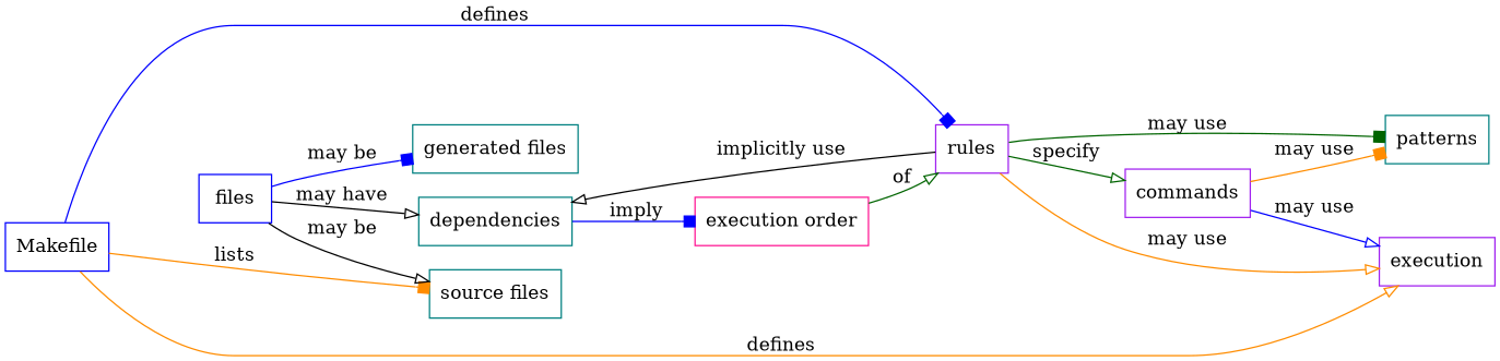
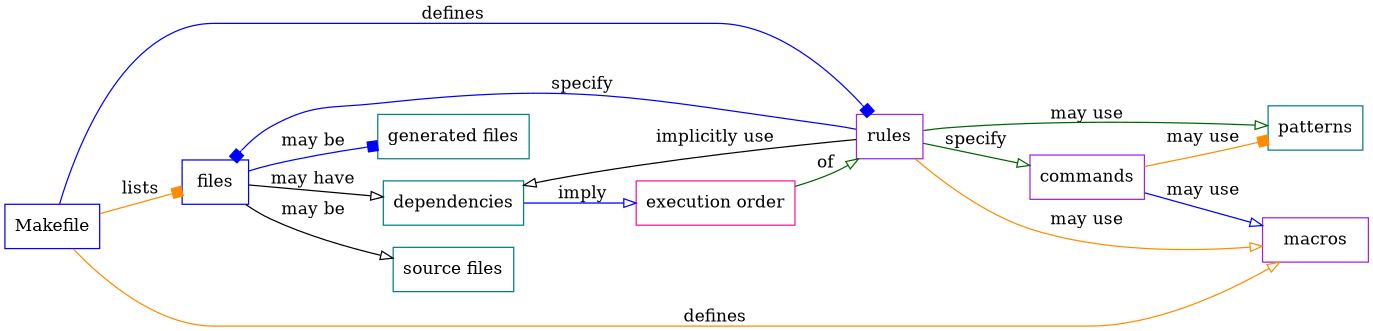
  digraph {
    rankdir=LR
    node [color=teal shape=rectangle]
    edge [arrowhead=onormal color=blue]
    Makefile [color=blue]
    files [color=blue]
    rules [color=purple]
-   macros [color=purple label=execution]
+   macros [color=purple]
    dependencies
    "source files"
    "generated files"
    patterns
    commands [color=purple]
    "execution order" [color=deeppink]
-   Makefile -> "source files" [arrowhead=box color=darkorange label=lists]
+   Makefile -> files [arrowhead=box color=darkorange label=lists]
    Makefile -> rules [arrowhead=box label=defines]
    Makefile -> macros [color=darkorange label=defines]
    files -> dependencies [color=black label="may have"]
    files -> "source files" [color=black label="may be"]
    files -> "generated files" [arrowhead=box label="may be"]
+   rules -> files [arrowhead=box label=specify]
    rules -> macros [color=darkorange label="may use"]
    rules -> dependencies [color=black label="implicitly use"]
-   rules -> patterns [arrowhead=box color=darkgreen label="may use"]
+   rules -> patterns [color=darkgreen label="may use"]
    rules -> commands [color=darkgreen label=specify]
-   dependencies -> "execution order" [arrowhead=box label=imply]
+   dependencies -> "execution order" [label=imply]
    commands -> macros [label="may use"]
    commands -> patterns [arrowhead=box color=darkorange label="may use"]
    "execution order" -> rules [color=darkgreen label=of]
  }
